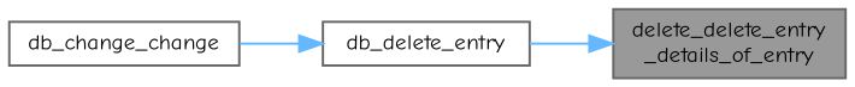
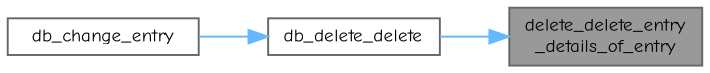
  digraph {
    fontname="Comic Neue"
    rankdir=RL
    node [color=grey40 fillcolor=white fontname="Comic Neue" fontsize=10 shape=box style=filled]
    edge [color=steelblue1 dir=back fontname="Comic Neue" fontsize=10 labelfontname=Helvetica labelfontsize=10 style=solid]
    n1 [color=gray40 fillcolor=grey60 fontcolor=black height=0.2 label="delete_delete_entry\l_details_of_entry" width=0.4]
-   n2 [height=0.2 label=db_delete_entry width=0.4]
-   n3 [height=0.2 label=db_change_change width=0.4]
+   n2 [height=0.2 label=db_delete_delete width=0.4]
+   n3 [height=0.2 label=db_change_entry width=0.4]
    n1 -> n2
    n2 -> n3
  }
